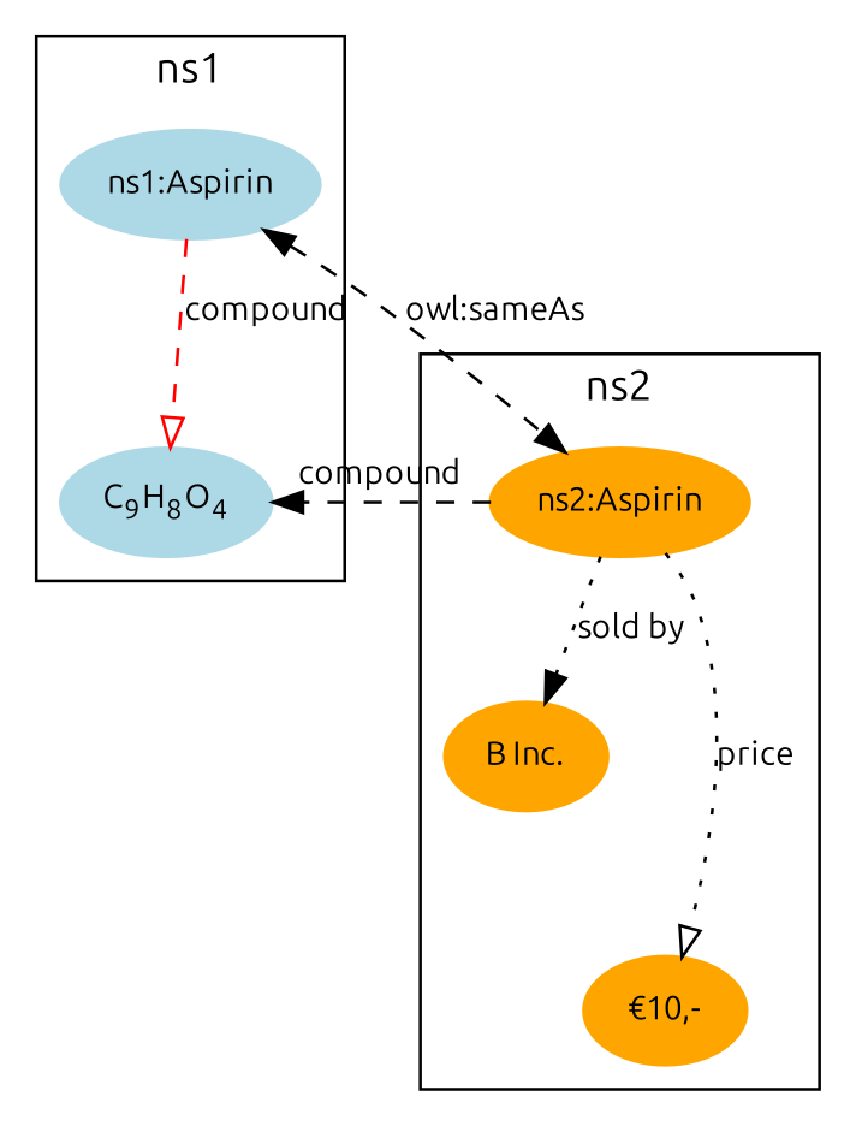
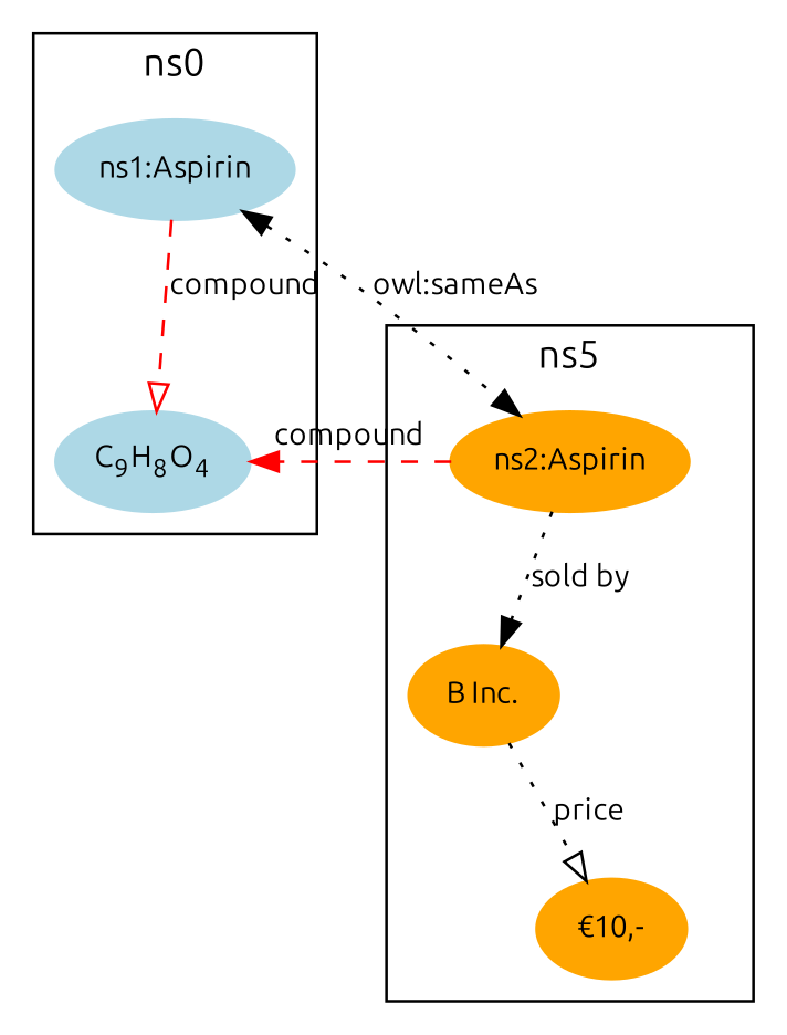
  digraph {
    fontname=Ubuntu
    node [color=orange fontname=Ubuntu fontsize=11.0 style=filled]
    edge [arrowhead=normal fontname=Ubuntu fontsize=11.0 style=dashed]
    n1 [color=lightblue label=<C<SUB>9</SUB>H<SUB>8</SUB>O<SUB>4</SUB>>]
    n2 [label=<ns2:Aspirin>]
    n3 [label=<B Inc.>]
    n4 [label=<€10,->]
    n5 [color=lightblue label=<ns1:Aspirin>]
    subgraph sub_1 {
      n1
      n2
    }
    subgraph cluster_2 {
-     label=ns2
+     label=ns5
      n2
      n3
      n4
    }
    subgraph cluster_3 {
-     label=ns1
+     label=ns0
      n1
      n5
    }
-   n2 -> n1 [color=black label=<compound>]
+   n2 -> n1 [color=red label=<compound>]
    n2 -> n3 [label=<sold by> style=dotted]
-   n2 -> n4 [arrowhead=onormal label=<price> style=dotted]
+   n3 -> n4 [arrowhead=onormal label=<price> style=dotted]
    n5 -> n1 [arrowhead=onormal color=red label=<compound>]
-   n5 -> n2 [dir=both label=<owl:sameAs> arrowhead=""]
+   n5 -> n2 [dir=both label=<owl:sameAs> style=dotted arrowhead=""]
  }
